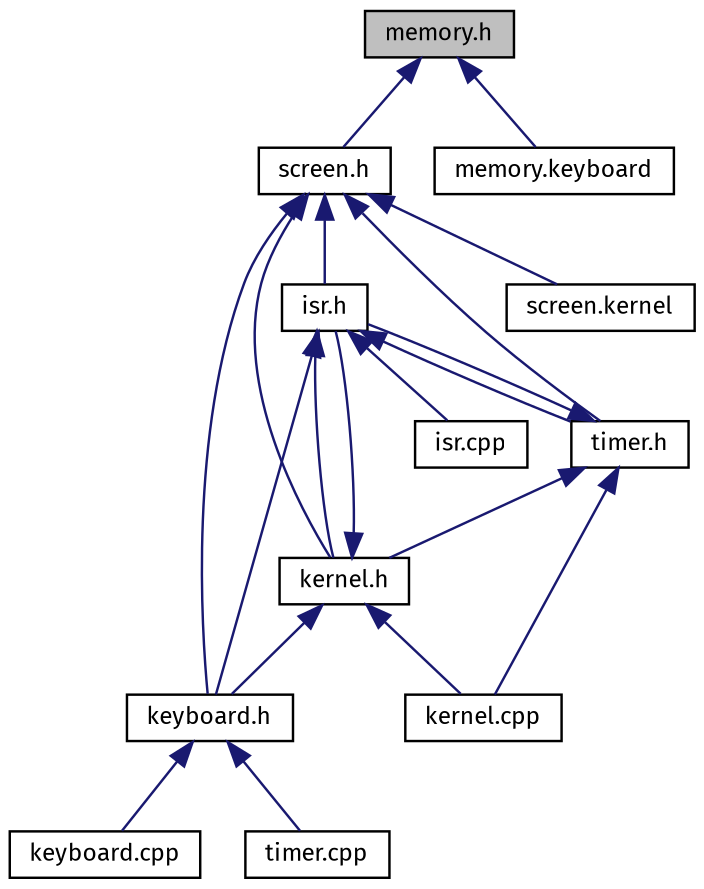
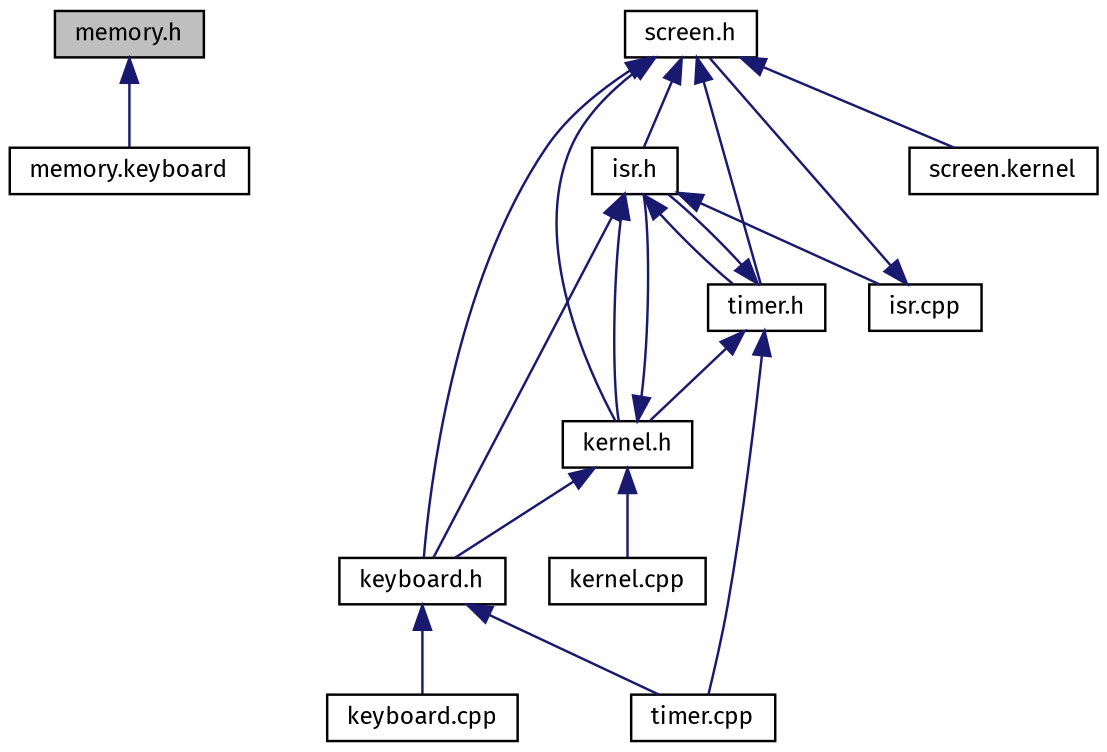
  digraph {
    fontname="Fira Sans"
    node [color=black fillcolor=white fontname="Fira Sans" fontsize=10 shape=record style=filled]
    edge [color=midnightblue dir=back fontname="Fira Sans" fontsize=10 labelfontname=Helvetica labelfontsize=10 style=solid]
    n1 [fillcolor=grey75 fontcolor=black height=0.2 label="memory.h" width=0.4]
    n2 [height=0.2 label="screen.h" width=0.4]
    n3 [height=0.2 label="memory.keyboard" width=0.4]
    n4 [height=0.2 label="isr.h" width=0.4]
    n5 [height=0.2 label="kernel.h" width=0.4]
    n6 [height=0.2 label="keyboard.h" width=0.4]
    n7 [height=0.2 label="timer.h" width=0.4]
    n8 [height=0.2 label="screen.kernel" width=0.4]
    n9 [height=0.2 label="isr.cpp" width=0.4]
    n10 [height=0.2 label="kernel.cpp" width=0.4]
    n11 [height=0.2 label="keyboard.cpp" width=0.4]
    n12 [height=0.2 label="timer.cpp" width=0.4]
-   n1 -> n2
+   n9 -> n2
    n1 -> n3
    n2 -> n4
    n2 -> n5
    n2 -> n6
    n2 -> n7
    n2 -> n8
    n4 -> n5
    n4 -> n6
    n4 -> n7
    n4 -> n9
    n5 -> n4
    n5 -> n6
    n5 -> n10
    n6 -> n11
    n6 -> n12
    n7 -> n4
    n7 -> n5
-   n7 -> n10
+   n7 -> n12
  }
